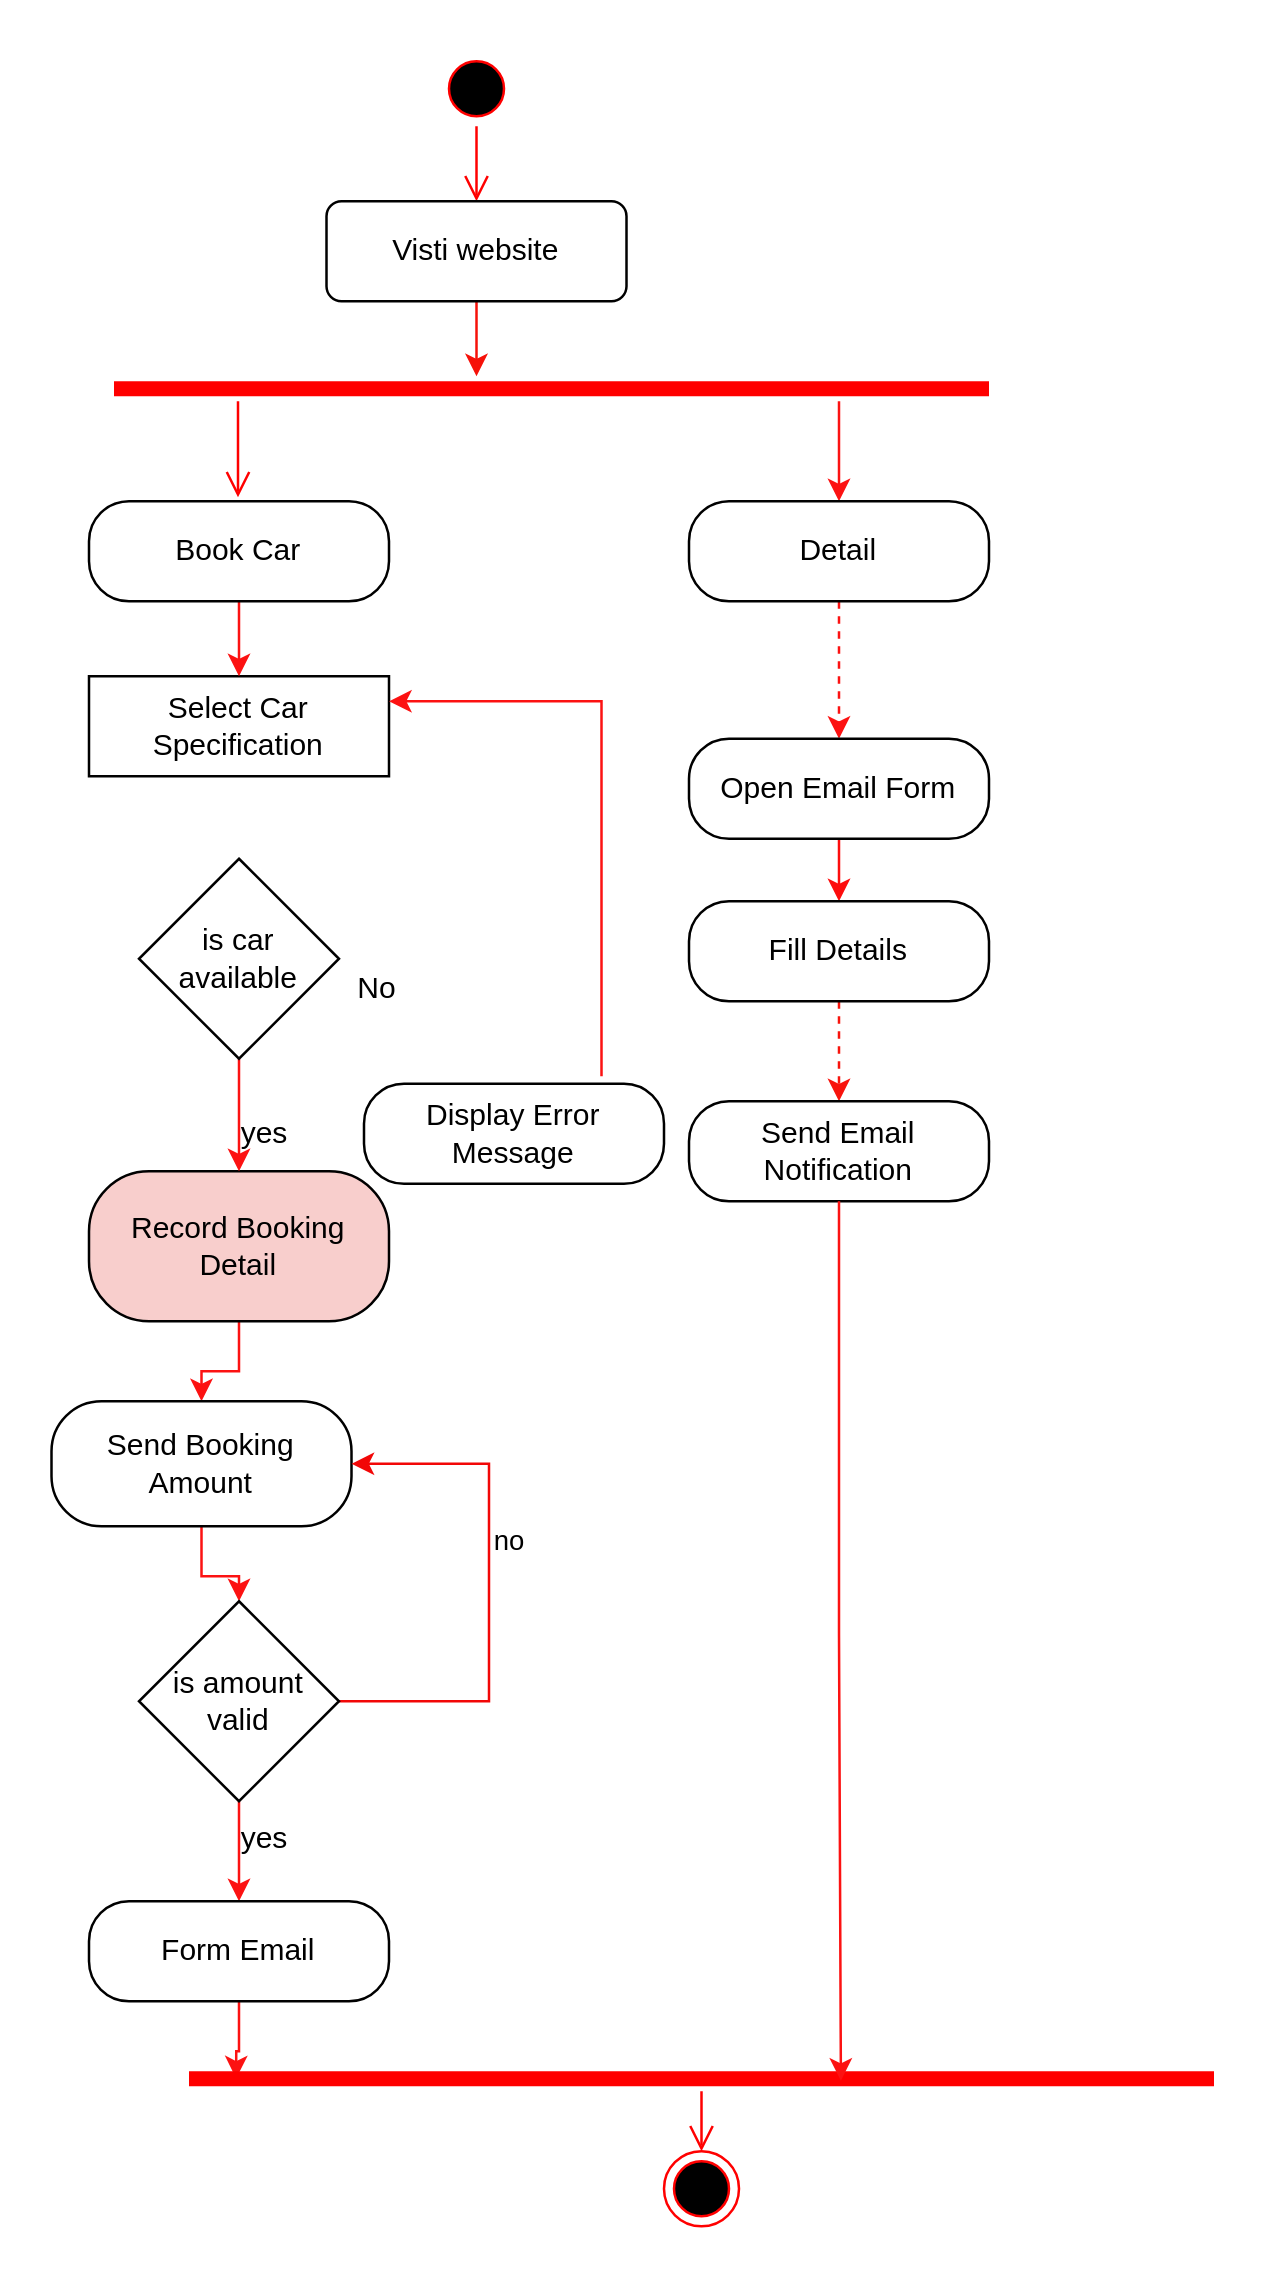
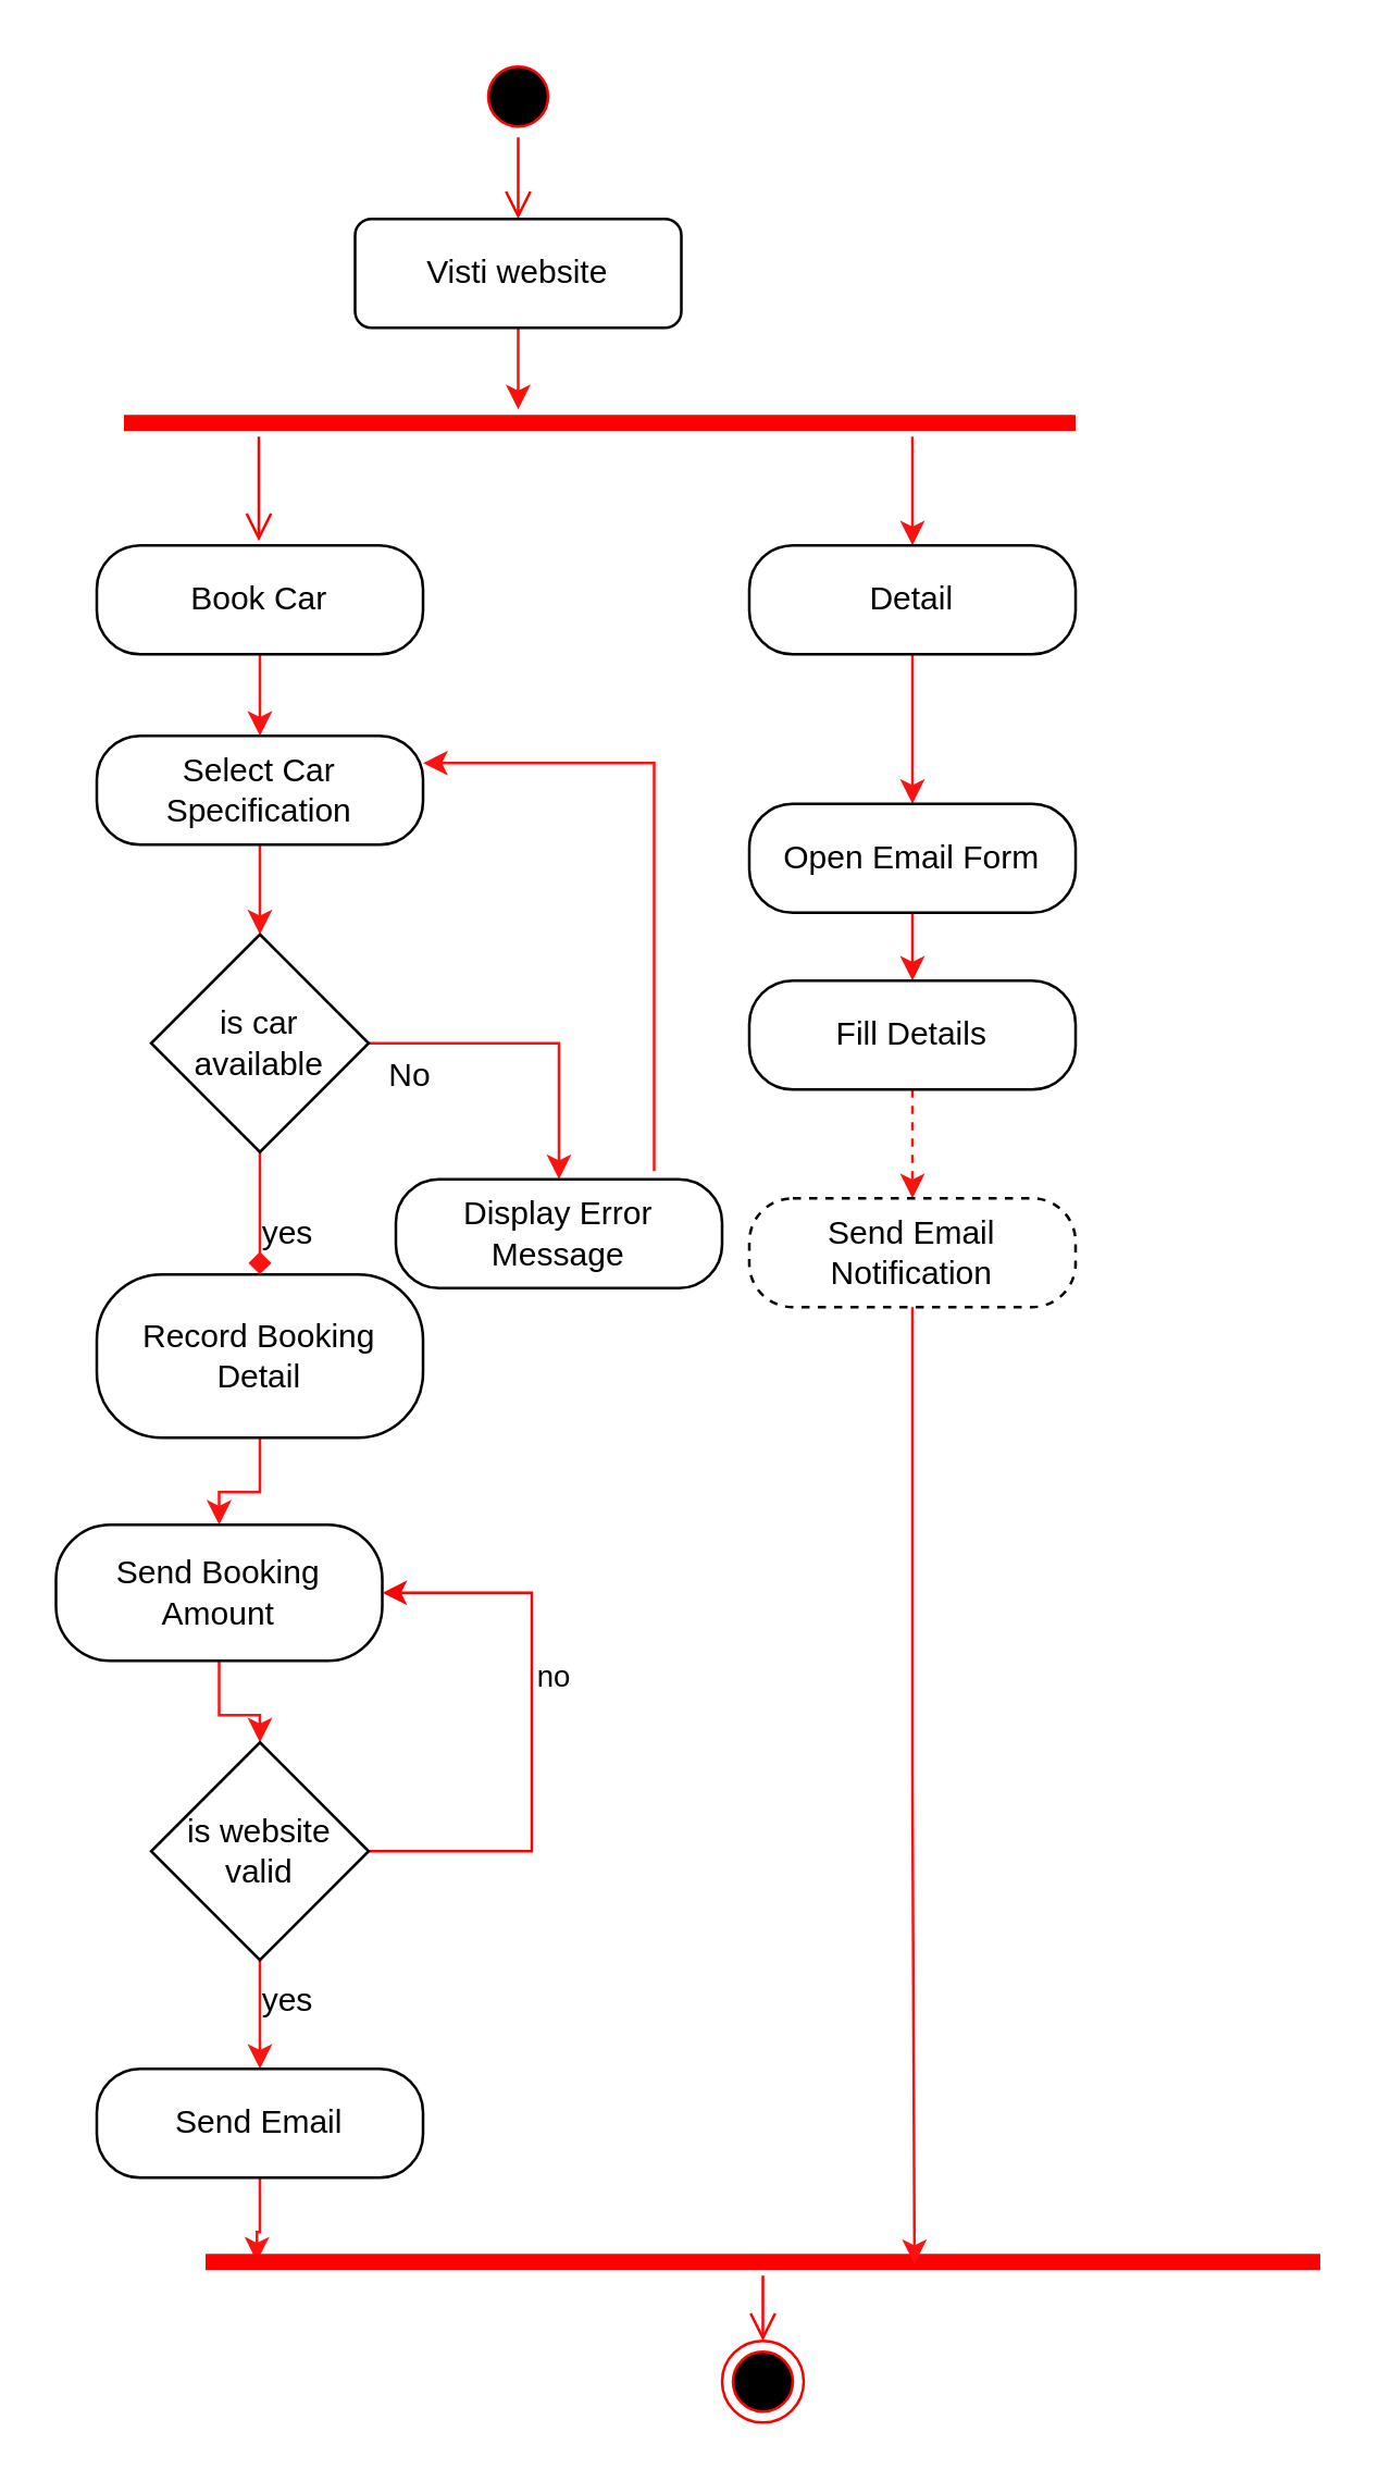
  <mxCell id="0" />
  <mxCell id="1" parent="0" />
  <mxCell id="2" value="" style="ellipse;html=1;shape=startState;fillColor=#000000;strokeColor=#ff0000;" vertex="1" parent="1"><mxGeometry x="175" y="20" width="30" height="30" as="geometry" /></mxCell>
  <mxCell id="3" value="" style="edgeStyle=orthogonalEdgeStyle;html=1;verticalAlign=bottom;endArrow=open;endSize=8;strokeColor=#ff0000;rounded=0;" edge="1" source="2" parent="1"><mxGeometry relative="1" as="geometry"><mxPoint x="190" y="80" as="targetPoint" /></mxGeometry></mxCell>
  <mxCell id="4" value="" style="edgeStyle=orthogonalEdgeStyle;rounded=0;orthogonalLoop=1;jettySize=auto;html=1;fillColor=#f8cecc;strokeColor=#f61109;" edge="1" parent="1" source="5"><mxGeometry relative="1" as="geometry"><mxPoint x="190" y="150" as="targetPoint" /></mxGeometry></mxCell>
  <mxCell id="5" value="Visti website" style="rounded=1;whiteSpace=wrap;html=1;" vertex="1" parent="1"><mxGeometry x="130" y="80" width="120" height="40" as="geometry" /></mxCell>
  <mxCell id="6" value="" style="shape=line;html=1;strokeWidth=6;strokeColor=#ff0000;" vertex="1" parent="1"><mxGeometry x="45" y="150" width="350" height="10" as="geometry" /></mxCell>
  <mxCell id="7" value="" style="edgeStyle=orthogonalEdgeStyle;html=1;verticalAlign=bottom;endArrow=open;endSize=8;strokeColor=#ff0000;rounded=0;entryX=0.33;entryY=-0.04;entryDx=0;entryDy=0;entryPerimeter=0;" edge="1" source="6" parent="1"><mxGeometry relative="1" as="geometry"><mxPoint x="94.6" y="198.4" as="targetPoint" /><Array as="points"><mxPoint x="95" y="198" /></Array></mxGeometry></mxCell>
  <mxCell id="8" value="" style="endArrow=classic;html=1;rounded=0;fillColor=#f8cecc;strokeColor=#FC1212;entryX=0.5;entryY=0;entryDx=0;entryDy=0;" edge="1" parent="1"><mxGeometry width="50" height="50" relative="1" as="geometry"><mxPoint x="335" y="160" as="sourcePoint" /><mxPoint x="335" y="200" as="targetPoint" /></mxGeometry></mxCell>
- <mxCell id="10" value="Select Car Specification" style="whiteSpace=wrap;html=1;arcSize=40;rounded=0;" vertex="1" parent="1"><mxGeometry x="35" y="270" width="120" height="40" as="geometry" /></mxCell>
+ <mxCell id="9" value="" style="edgeStyle=orthogonalEdgeStyle;rounded=0;orthogonalLoop=1;jettySize=auto;html=1;strokeColor=#FC1212;" edge="1" parent="1" source="10" target="24"><mxGeometry relative="1" as="geometry" /></mxCell>
+ <mxCell id="10" value="Select Car Specification" style="rounded=1;whiteSpace=wrap;html=1;arcSize=40;" vertex="1" parent="1"><mxGeometry x="35" y="270" width="120" height="40" as="geometry" /></mxCell>
  <mxCell id="11" value="" style="edgeStyle=orthogonalEdgeStyle;rounded=0;orthogonalLoop=1;jettySize=auto;html=1;strokeColor=#FC1212;" edge="1" parent="1" source="12" target="10"><mxGeometry relative="1" as="geometry" /></mxCell>
  <mxCell id="12" value="Book Car" style="rounded=1;whiteSpace=wrap;html=1;arcSize=40;" vertex="1" parent="1"><mxGeometry x="35" y="200" width="120" height="40" as="geometry" /></mxCell>
- <mxCell id="13" value="" style="edgeStyle=orthogonalEdgeStyle;rounded=0;orthogonalLoop=1;jettySize=auto;html=1;strokeColor=#FC1212;dashed=1;" edge="1" parent="1" source="14" target="16"><mxGeometry relative="1" as="geometry" /></mxCell>
+ <mxCell id="13" value="" style="edgeStyle=orthogonalEdgeStyle;rounded=0;orthogonalLoop=1;jettySize=auto;html=1;strokeColor=#FC1212;" edge="1" parent="1" source="14" target="16"><mxGeometry relative="1" as="geometry" /></mxCell>
  <mxCell id="14" value="Detail" style="rounded=1;whiteSpace=wrap;html=1;arcSize=40;" vertex="1" parent="1"><mxGeometry x="275" y="200" width="120" height="40" as="geometry" /></mxCell>
  <mxCell id="15" value="" style="edgeStyle=orthogonalEdgeStyle;rounded=0;orthogonalLoop=1;jettySize=auto;html=1;strokeColor=#fd0d0d;" edge="1" parent="1" source="16" target="18"><mxGeometry relative="1" as="geometry" /></mxCell>
  <mxCell id="16" value="Open Email Form" style="rounded=1;whiteSpace=wrap;html=1;arcSize=40;" vertex="1" parent="1"><mxGeometry x="275" y="295" width="120" height="40" as="geometry" /></mxCell>
  <mxCell id="17" value="" style="edgeStyle=orthogonalEdgeStyle;rounded=0;orthogonalLoop=1;jettySize=auto;html=1;fillColor=#f8cecc;strokeColor=#f8140d;dashed=1;" edge="1" parent="1" source="18" target="19"><mxGeometry relative="1" as="geometry" /></mxCell>
  <mxCell id="18" value="Fill Details" style="rounded=1;whiteSpace=wrap;html=1;arcSize=40;" vertex="1" parent="1"><mxGeometry x="275" y="360" width="120" height="40" as="geometry" /></mxCell>
- <mxCell id="19" value="Send Email Notification" style="rounded=1;whiteSpace=wrap;html=1;arcSize=40;" vertex="1" parent="1"><mxGeometry x="275" y="440" width="120" height="40" as="geometry" /></mxCell>
+ <mxCell id="19" value="Send Email Notification" style="rounded=1;whiteSpace=wrap;html=1;arcSize=40;dashed=1;" vertex="1" parent="1"><mxGeometry x="275" y="440" width="120" height="40" as="geometry" /></mxCell>
  <mxCell id="20" value="" style="edgeStyle=orthogonalEdgeStyle;rounded=0;orthogonalLoop=1;jettySize=auto;html=1;strokeColor=#FC1212;" edge="1" parent="1" source="21" target="30"><mxGeometry relative="1" as="geometry" /></mxCell>
- <mxCell id="21" value="Record Booking Detail" style="whiteSpace=wrap;html=1;rounded=1;arcSize=40;fillColor=#f8cecc;" vertex="1" parent="1"><mxGeometry x="35" y="468" width="120" height="60" as="geometry" /></mxCell>
- <mxCell id="22" value="" style="edgeStyle=orthogonalEdgeStyle;rounded=0;orthogonalLoop=1;jettySize=auto;html=1;strokeColor=#FC1212;" edge="1" parent="1" source="24" target="21"><mxGeometry relative="1" as="geometry" /></mxCell>
+ <mxCell id="21" value="Record Booking Detail" style="whiteSpace=wrap;html=1;rounded=1;arcSize=40;" vertex="1" parent="1"><mxGeometry x="35" y="468" width="120" height="60" as="geometry" /></mxCell>
+ <mxCell id="22" value="" style="edgeStyle=orthogonalEdgeStyle;rounded=0;orthogonalLoop=1;jettySize=auto;html=1;strokeColor=#FC1212;endArrow=diamond;" edge="1" parent="1" source="24" target="21"><mxGeometry relative="1" as="geometry" /></mxCell>
+ <mxCell id="23" style="edgeStyle=orthogonalEdgeStyle;rounded=0;orthogonalLoop=1;jettySize=auto;html=1;entryX=0.5;entryY=0;entryDx=0;entryDy=0;strokeColor=#FC1212;" edge="1" parent="1" source="24" target="28"><mxGeometry relative="1" as="geometry" /></mxCell>
  <mxCell id="24" value="is car available" style="rhombus;whiteSpace=wrap;html=1;" vertex="1" parent="1"><mxGeometry x="55" y="343" width="80" height="80" as="geometry" /></mxCell>
  <mxCell id="25" value="yes" style="text;html=1;align=center;verticalAlign=middle;resizable=0;points=[];autosize=1;strokeColor=none;fillColor=none;" vertex="1" parent="1"><mxGeometry x="85" y="438" width="40" height="30" as="geometry" /></mxCell>
  <mxCell id="26" value="No" style="text;html=1;align=center;verticalAlign=middle;resizable=0;points=[];autosize=1;strokeColor=none;fillColor=none;" vertex="1" parent="1"><mxGeometry x="130" y="380" width="40" height="30" as="geometry" /></mxCell>
  <mxCell id="27" style="edgeStyle=orthogonalEdgeStyle;rounded=0;orthogonalLoop=1;jettySize=auto;html=1;entryX=1;entryY=0.25;entryDx=0;entryDy=0;strokeColor=#FC1212;" edge="1" parent="1" target="10"><mxGeometry relative="1" as="geometry"><mxPoint x="240" y="430" as="sourcePoint" /><mxPoint x="190" y="290.06" as="targetPoint" /><Array as="points"><mxPoint x="240" y="280" /></Array></mxGeometry></mxCell>
  <mxCell id="28" value="Display Error Message" style="whiteSpace=wrap;html=1;rounded=1;arcSize=40;" vertex="1" parent="1"><mxGeometry x="145" y="433" width="120" height="40" as="geometry" /></mxCell>
  <mxCell id="29" value="" style="edgeStyle=orthogonalEdgeStyle;rounded=0;orthogonalLoop=1;jettySize=auto;html=1;fillColor=#f8cecc;strokeColor=#FC1212;" edge="1" parent="1" source="30" target="34"><mxGeometry relative="1" as="geometry" /></mxCell>
  <mxCell id="30" value="Send Booking Amount" style="whiteSpace=wrap;html=1;rounded=1;arcSize=40;" vertex="1" parent="1"><mxGeometry x="20" y="560" width="120" height="50" as="geometry" /></mxCell>
  <mxCell id="31" style="edgeStyle=orthogonalEdgeStyle;rounded=0;orthogonalLoop=1;jettySize=auto;html=1;entryX=1;entryY=0.5;entryDx=0;entryDy=0;strokeColor=#f20707;exitX=1;exitY=0.5;exitDx=0;exitDy=0;" edge="1" parent="1" source="34" target="30"><mxGeometry relative="1" as="geometry"><mxPoint x="205" y="610" as="targetPoint" /><Array as="points"><mxPoint x="195" y="680" /><mxPoint x="195" y="585" /></Array></mxGeometry></mxCell>
  <mxCell id="32" value="no" style="edgeLabel;html=1;align=center;verticalAlign=middle;resizable=0;points=[];" vertex="1" connectable="0" parent="31"><mxGeometry x="0.186" y="-7" relative="1" as="geometry"><mxPoint as="offset" /></mxGeometry></mxCell>
  <mxCell id="33" value="" style="edgeStyle=orthogonalEdgeStyle;rounded=0;orthogonalLoop=1;jettySize=auto;html=1;strokeColor=#FC1212;" edge="1" parent="1" source="34" target="36"><mxGeometry relative="1" as="geometry" /></mxCell>
- <mxCell id="34" value="is amount valid" style="rhombus;whiteSpace=wrap;html=1;" vertex="1" parent="1"><mxGeometry x="55" y="640" width="80" height="80" as="geometry" /></mxCell>
+ <mxCell id="34" value="is website valid" style="rhombus;whiteSpace=wrap;html=1;" vertex="1" parent="1"><mxGeometry x="55" y="640" width="80" height="80" as="geometry" /></mxCell>
  <mxCell id="35" value="" style="edgeStyle=orthogonalEdgeStyle;rounded=0;orthogonalLoop=1;jettySize=auto;html=1;entryX=0.046;entryY=0.488;entryDx=0;entryDy=0;entryPerimeter=0;strokeColor=#FC1212;" edge="1" parent="1" source="36" target="38"><mxGeometry relative="1" as="geometry" /></mxCell>
- <mxCell id="36" value="Form Email" style="whiteSpace=wrap;html=1;rounded=1;arcSize=40;" vertex="1" parent="1"><mxGeometry x="35" y="760" width="120" height="40" as="geometry" /></mxCell>
+ <mxCell id="36" value="Send Email" style="whiteSpace=wrap;html=1;rounded=1;arcSize=40;" vertex="1" parent="1"><mxGeometry x="35" y="760" width="120" height="40" as="geometry" /></mxCell>
  <mxCell id="37" value="yes" style="text;html=1;align=center;verticalAlign=middle;resizable=0;points=[];autosize=1;strokeColor=none;fillColor=none;" vertex="1" parent="1"><mxGeometry x="85" y="720" width="40" height="30" as="geometry" /></mxCell>
  <mxCell id="38" value="" style="shape=line;html=1;strokeWidth=6;strokeColor=#ff0000;" vertex="1" parent="1"><mxGeometry x="75" y="826" width="410" height="10" as="geometry" /></mxCell>
  <mxCell id="39" style="edgeStyle=orthogonalEdgeStyle;rounded=0;orthogonalLoop=1;jettySize=auto;html=1;entryX=0.636;entryY=0.582;entryDx=0;entryDy=0;entryPerimeter=0;strokeColor=#FC1212;" edge="1" parent="1" source="19" target="38"><mxGeometry relative="1" as="geometry" /></mxCell>
  <mxCell id="40" value="" style="edgeStyle=orthogonalEdgeStyle;html=1;verticalAlign=bottom;endArrow=open;endSize=8;strokeColor=#ff0000;rounded=0;" edge="1" parent="1" source="38" target="41"><mxGeometry relative="1" as="geometry"><mxPoint x="280" y="930" as="targetPoint" /><mxPoint x="280" y="850" as="sourcePoint" /></mxGeometry></mxCell>
  <mxCell id="41" value="" style="ellipse;html=1;shape=endState;fillColor=#000000;strokeColor=#ff0000;" vertex="1" parent="1"><mxGeometry x="265" y="860" width="30" height="30" as="geometry" /></mxCell>
